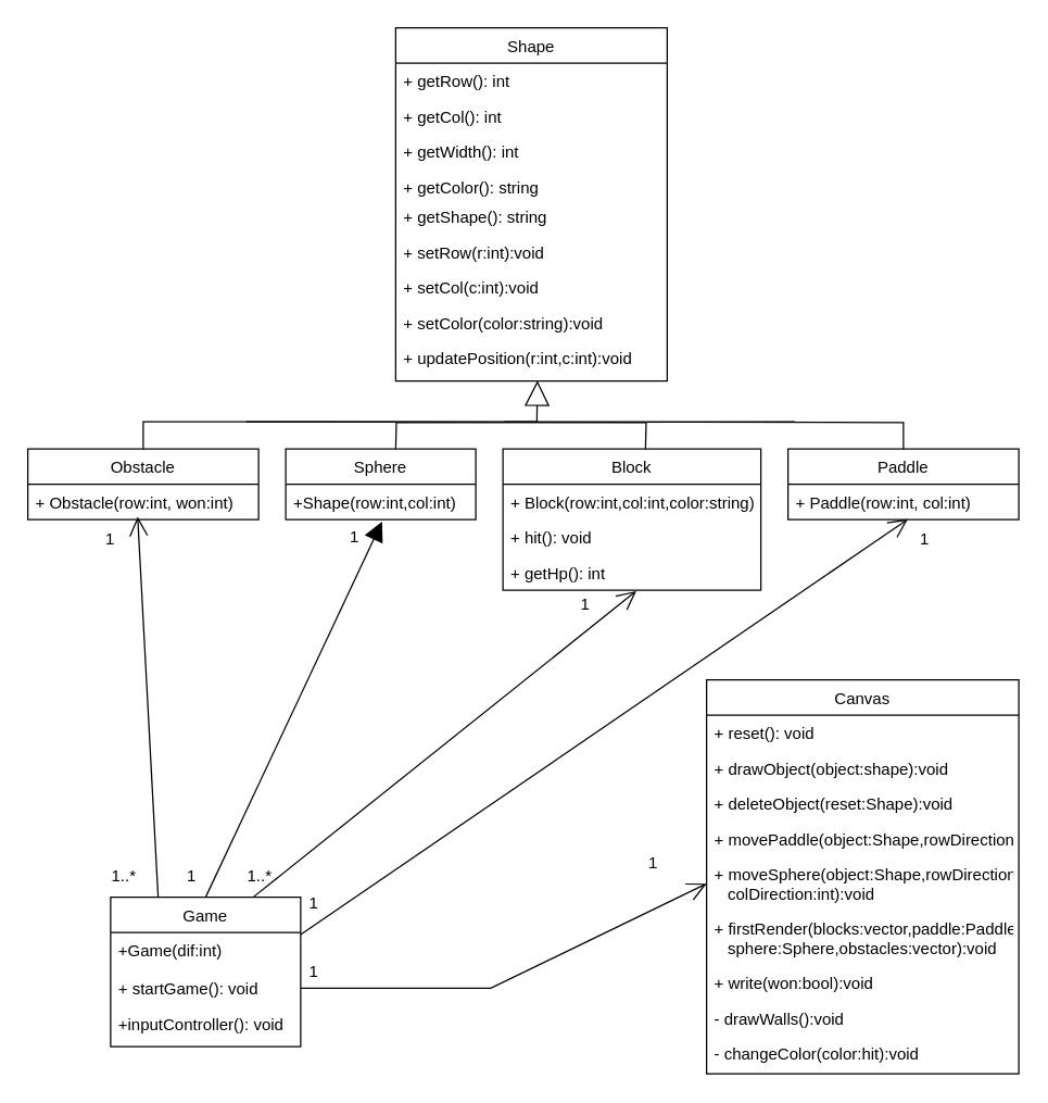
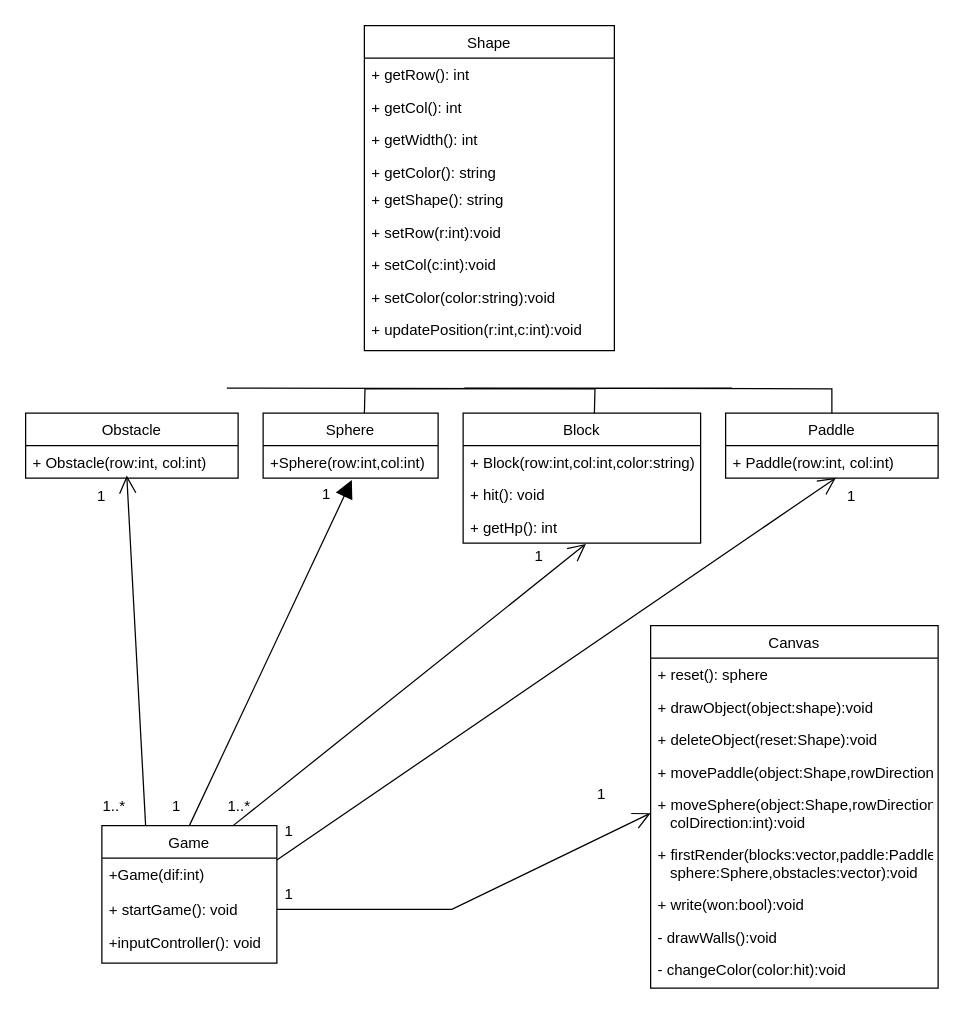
  <mxCell id="0" />
  <mxCell id="1" parent="0" />
  <mxCell id="2" value="Game" style="swimlane;fontStyle=0;childLayout=stackLayout;horizontal=1;startSize=26;fillColor=none;horizontalStack=0;resizeParent=1;resizeParentMax=0;resizeLast=0;collapsible=1;marginBottom=0;" parent="1" vertex="1"><mxGeometry x="81" y="660" width="140" height="110" as="geometry" /></mxCell>
  <mxCell id="3" value="+Game(dif:int)" style="text;strokeColor=none;fillColor=none;align=left;verticalAlign=top;spacingLeft=4;spacingRight=4;overflow=hidden;rotatable=0;points=[[0,0.5],[1,0.5]];portConstraint=eastwest;" parent="2" vertex="1"><mxGeometry y="26" width="140" height="28" as="geometry" /></mxCell>
  <mxCell id="4" value="+ startGame(): void" style="text;strokeColor=none;fillColor=none;align=left;verticalAlign=top;spacingLeft=4;spacingRight=4;overflow=hidden;rotatable=0;points=[[0,0.5],[1,0.5]];portConstraint=eastwest;" parent="2" vertex="1"><mxGeometry y="54" width="140" height="26" as="geometry" /></mxCell>
  <mxCell id="5" value="+inputController(): void" style="text;strokeColor=none;fillColor=none;align=left;verticalAlign=top;spacingLeft=4;spacingRight=4;overflow=hidden;rotatable=0;points=[[0,0.5],[1,0.5]];portConstraint=eastwest;" parent="2" vertex="1"><mxGeometry y="80" width="140" height="30" as="geometry" /></mxCell>
  <mxCell id="6" value="Sphere" style="swimlane;fontStyle=0;childLayout=stackLayout;horizontal=1;startSize=26;fillColor=none;horizontalStack=0;resizeParent=1;resizeParentMax=0;resizeLast=0;collapsible=1;marginBottom=0;" parent="1" vertex="1"><mxGeometry x="210" y="330" width="140" height="52" as="geometry" /></mxCell>
- <mxCell id="7" value="+Shape(row:int,col:int)" style="text;strokeColor=none;fillColor=none;align=left;verticalAlign=top;spacingLeft=4;spacingRight=4;overflow=hidden;rotatable=0;points=[[0,0.5],[1,0.5]];portConstraint=eastwest;" parent="6" vertex="1"><mxGeometry y="26" width="140" height="26" as="geometry" /></mxCell>
+ <mxCell id="7" value="+Sphere(row:int,col:int)" style="text;strokeColor=none;fillColor=none;align=left;verticalAlign=top;spacingLeft=4;spacingRight=4;overflow=hidden;rotatable=0;points=[[0,0.5],[1,0.5]];portConstraint=eastwest;" parent="6" vertex="1"><mxGeometry y="26" width="140" height="26" as="geometry" /></mxCell>
  <mxCell id="8" value="Block" style="swimlane;fontStyle=0;childLayout=stackLayout;horizontal=1;startSize=26;fillColor=none;horizontalStack=0;resizeParent=1;resizeParentMax=0;resizeLast=0;collapsible=1;marginBottom=0;" parent="1" vertex="1"><mxGeometry x="370" y="330" width="190" height="104" as="geometry" /></mxCell>
  <mxCell id="9" value="+ Block(row:int,col:int,color:string)" style="text;strokeColor=none;fillColor=none;align=left;verticalAlign=top;spacingLeft=4;spacingRight=4;overflow=hidden;rotatable=0;points=[[0,0.5],[1,0.5]];portConstraint=eastwest;" parent="8" vertex="1"><mxGeometry y="26" width="190" height="26" as="geometry" /></mxCell>
  <mxCell id="10" value="+ hit(): void" style="text;strokeColor=none;fillColor=none;align=left;verticalAlign=top;spacingLeft=4;spacingRight=4;overflow=hidden;rotatable=0;points=[[0,0.5],[1,0.5]];portConstraint=eastwest;" parent="8" vertex="1"><mxGeometry y="52" width="190" height="26" as="geometry" /></mxCell>
  <mxCell id="11" value="+ getHp(): int" style="text;strokeColor=none;fillColor=none;align=left;verticalAlign=top;spacingLeft=4;spacingRight=4;overflow=hidden;rotatable=0;points=[[0,0.5],[1,0.5]];portConstraint=eastwest;" parent="8" vertex="1"><mxGeometry y="78" width="190" height="26" as="geometry" /></mxCell>
  <mxCell id="12" value="Obstacle" style="swimlane;fontStyle=0;childLayout=stackLayout;horizontal=1;startSize=26;fillColor=none;horizontalStack=0;resizeParent=1;resizeParentMax=0;resizeLast=0;collapsible=1;marginBottom=0;" parent="1" vertex="1"><mxGeometry x="20" y="330" width="170" height="52" as="geometry" /></mxCell>
- <mxCell id="13" value="+ Obstacle(row:int, won:int)" style="text;strokeColor=none;fillColor=none;align=left;verticalAlign=top;spacingLeft=4;spacingRight=4;overflow=hidden;rotatable=0;points=[[0,0.5],[1,0.5]];portConstraint=eastwest;" parent="12" vertex="1"><mxGeometry y="26" width="170" height="26" as="geometry" /></mxCell>
+ <mxCell id="13" value="+ Obstacle(row:int, col:int)" style="text;strokeColor=none;fillColor=none;align=left;verticalAlign=top;spacingLeft=4;spacingRight=4;overflow=hidden;rotatable=0;points=[[0,0.5],[1,0.5]];portConstraint=eastwest;" parent="12" vertex="1"><mxGeometry y="26" width="170" height="26" as="geometry" /></mxCell>
  <mxCell id="14" value="Paddle" style="swimlane;fontStyle=0;childLayout=stackLayout;horizontal=1;startSize=26;fillColor=none;horizontalStack=0;resizeParent=1;resizeParentMax=0;resizeLast=0;collapsible=1;marginBottom=0;" parent="1" vertex="1"><mxGeometry x="580" y="330" width="170" height="52" as="geometry" /></mxCell>
  <mxCell id="15" value="+ Paddle(row:int, col:int)" style="text;strokeColor=none;fillColor=none;align=left;verticalAlign=top;spacingLeft=4;spacingRight=4;overflow=hidden;rotatable=0;points=[[0,0.5],[1,0.5]];portConstraint=eastwest;" parent="14" vertex="1"><mxGeometry y="26" width="170" height="26" as="geometry" /></mxCell>
  <mxCell id="16" value="Shape" style="swimlane;fontStyle=0;childLayout=stackLayout;horizontal=1;startSize=26;fillColor=none;horizontalStack=0;resizeParent=1;resizeParentMax=0;resizeLast=0;collapsible=1;marginBottom=0;" parent="1" vertex="1"><mxGeometry x="291" y="20" width="200" height="260" as="geometry" /></mxCell>
  <mxCell id="17" value="+ getRow(): int" style="text;strokeColor=none;fillColor=none;align=left;verticalAlign=top;spacingLeft=4;spacingRight=4;overflow=hidden;rotatable=0;points=[[0,0.5],[1,0.5]];portConstraint=eastwest;" parent="16" vertex="1"><mxGeometry y="26" width="200" height="26" as="geometry" /></mxCell>
  <mxCell id="18" value="+ getCol(): int" style="text;strokeColor=none;fillColor=none;align=left;verticalAlign=top;spacingLeft=4;spacingRight=4;overflow=hidden;rotatable=0;points=[[0,0.5],[1,0.5]];portConstraint=eastwest;" parent="16" vertex="1"><mxGeometry y="52" width="200" height="26" as="geometry" /></mxCell>
  <mxCell id="19" value="+ getWidth(): int" style="text;strokeColor=none;fillColor=none;align=left;verticalAlign=top;spacingLeft=4;spacingRight=4;overflow=hidden;rotatable=0;points=[[0,0.5],[1,0.5]];portConstraint=eastwest;" parent="16" vertex="1"><mxGeometry y="78" width="200" height="26" as="geometry" /></mxCell>
  <mxCell id="20" value="+ getColor(): string&#10;" style="text;strokeColor=none;fillColor=none;align=left;verticalAlign=top;spacingLeft=4;spacingRight=4;overflow=hidden;rotatable=0;points=[[0,0.5],[1,0.5]];portConstraint=eastwest;" parent="16" vertex="1"><mxGeometry y="104" width="200" height="22" as="geometry" /></mxCell>
  <mxCell id="21" value="+ getShape(): string" style="text;strokeColor=none;fillColor=none;align=left;verticalAlign=top;spacingLeft=4;spacingRight=4;overflow=hidden;rotatable=0;points=[[0,0.5],[1,0.5]];portConstraint=eastwest;" parent="16" vertex="1"><mxGeometry y="126" width="200" height="26" as="geometry" /></mxCell>
  <mxCell id="22" value="+ setRow(r:int):void" style="text;strokeColor=none;fillColor=none;align=left;verticalAlign=top;spacingLeft=4;spacingRight=4;overflow=hidden;rotatable=0;points=[[0,0.5],[1,0.5]];portConstraint=eastwest;" parent="16" vertex="1"><mxGeometry y="152" width="200" height="26" as="geometry" /></mxCell>
  <mxCell id="23" value="+ setCol(c:int):void" style="text;strokeColor=none;fillColor=none;align=left;verticalAlign=top;spacingLeft=4;spacingRight=4;overflow=hidden;rotatable=0;points=[[0,0.5],[1,0.5]];portConstraint=eastwest;" parent="16" vertex="1"><mxGeometry y="178" width="200" height="26" as="geometry" /></mxCell>
  <mxCell id="24" value="+ setColor(color:string):void" style="text;strokeColor=none;fillColor=none;align=left;verticalAlign=top;spacingLeft=4;spacingRight=4;overflow=hidden;rotatable=0;points=[[0,0.5],[1,0.5]];portConstraint=eastwest;" parent="16" vertex="1"><mxGeometry y="204" width="200" height="26" as="geometry" /></mxCell>
  <mxCell id="25" value="+ updatePosition(r:int,c:int):void" style="text;strokeColor=none;fillColor=none;align=left;verticalAlign=top;spacingLeft=4;spacingRight=4;overflow=hidden;rotatable=0;points=[[0,0.5],[1,0.5]];portConstraint=eastwest;" parent="16" vertex="1"><mxGeometry y="230" width="200" height="30" as="geometry" /></mxCell>
  <mxCell id="26" value="Canvas" style="swimlane;fontStyle=0;childLayout=stackLayout;horizontal=1;startSize=26;fillColor=none;horizontalStack=0;resizeParent=1;resizeParentMax=0;resizeLast=0;collapsible=1;marginBottom=0;" parent="1" vertex="1"><mxGeometry x="520" y="500" width="230" height="290" as="geometry" /></mxCell>
- <mxCell id="27" value="+ reset(): void" style="text;strokeColor=none;fillColor=none;align=left;verticalAlign=top;spacingLeft=4;spacingRight=4;overflow=hidden;rotatable=0;points=[[0,0.5],[1,0.5]];portConstraint=eastwest;" parent="26" vertex="1"><mxGeometry y="26" width="230" height="26" as="geometry" /></mxCell>
+ <mxCell id="27" value="+ reset(): sphere" style="text;strokeColor=none;fillColor=none;align=left;verticalAlign=top;spacingLeft=4;spacingRight=4;overflow=hidden;rotatable=0;points=[[0,0.5],[1,0.5]];portConstraint=eastwest;" parent="26" vertex="1"><mxGeometry y="26" width="230" height="26" as="geometry" /></mxCell>
  <mxCell id="28" value="+ drawObject(object:shape):void" style="text;strokeColor=none;fillColor=none;align=left;verticalAlign=top;spacingLeft=4;spacingRight=4;overflow=hidden;rotatable=0;points=[[0,0.5],[1,0.5]];portConstraint=eastwest;" parent="26" vertex="1"><mxGeometry y="52" width="230" height="26" as="geometry" /></mxCell>
  <mxCell id="29" value="+ deleteObject(reset:Shape):void" style="text;strokeColor=none;fillColor=none;align=left;verticalAlign=top;spacingLeft=4;spacingRight=4;overflow=hidden;rotatable=0;points=[[0,0.5],[1,0.5]];portConstraint=eastwest;" parent="26" vertex="1"><mxGeometry y="78" width="230" height="26" as="geometry" /></mxCell>
  <mxCell id="30" value="+ movePaddle(object:Shape,rowDirection:int):void" style="text;strokeColor=none;fillColor=none;align=left;verticalAlign=top;spacingLeft=4;spacingRight=4;overflow=hidden;rotatable=0;points=[[0,0.5],[1,0.5]];portConstraint=eastwest;" parent="26" vertex="1"><mxGeometry y="104" width="230" height="26" as="geometry" /></mxCell>
  <mxCell id="31" value="+ moveSphere(object:Shape,rowDirection:int,&#10;   colDirection:int):void" style="text;strokeColor=none;fillColor=none;align=left;verticalAlign=top;spacingLeft=4;spacingRight=4;overflow=hidden;rotatable=0;points=[[0,0.5],[1,0.5]];portConstraint=eastwest;" parent="26" vertex="1"><mxGeometry y="130" width="230" height="40" as="geometry" /></mxCell>
  <mxCell id="32" value="+ firstRender(blocks:vector,paddle:Paddle,&#10;   sphere:Sphere,obstacles:vector):void" style="text;strokeColor=none;fillColor=none;align=left;verticalAlign=top;spacingLeft=4;spacingRight=4;overflow=hidden;rotatable=0;points=[[0,0.5],[1,0.5]];portConstraint=eastwest;" parent="26" vertex="1"><mxGeometry y="170" width="230" height="40" as="geometry" /></mxCell>
  <mxCell id="33" value="+ write(won:bool):void" style="text;strokeColor=none;fillColor=none;align=left;verticalAlign=top;spacingLeft=4;spacingRight=4;overflow=hidden;rotatable=0;points=[[0,0.5],[1,0.5]];portConstraint=eastwest;" parent="26" vertex="1"><mxGeometry y="210" width="230" height="26" as="geometry" /></mxCell>
  <mxCell id="34" value="- drawWalls():void" style="text;strokeColor=none;fillColor=none;align=left;verticalAlign=top;spacingLeft=4;spacingRight=4;overflow=hidden;rotatable=0;points=[[0,0.5],[1,0.5]];portConstraint=eastwest;" parent="26" vertex="1"><mxGeometry y="236" width="230" height="26" as="geometry" /></mxCell>
  <mxCell id="35" value="- changeColor(color:hit):void" style="text;strokeColor=none;fillColor=none;align=left;verticalAlign=top;spacingLeft=4;spacingRight=4;overflow=hidden;rotatable=0;points=[[0,0.5],[1,0.5]];portConstraint=eastwest;" parent="26" vertex="1"><mxGeometry y="262" width="230" height="28" as="geometry" /></mxCell>
- <mxCell id="36" value="" style="endArrow=block;endSize=16;endFill=0;html=1;rounded=0;entryX=0.522;entryY=0.993;entryDx=0;entryDy=0;entryPerimeter=0;exitX=0.5;exitY=0;exitDx=0;exitDy=0;" parent="1" source="12" target="25" edge="1"><mxGeometry width="160" relative="1" as="geometry"><mxPoint x="241" y="500" as="sourcePoint" /><mxPoint x="191" y="470" as="targetPoint" /><Array as="points"><mxPoint x="105" y="310" /><mxPoint x="395" y="310" /></Array></mxGeometry></mxCell>
  <mxCell id="37" value="" style="endArrow=none;html=1;edgeStyle=orthogonalEdgeStyle;rounded=0;entryX=0.5;entryY=0;entryDx=0;entryDy=0;" parent="1" target="14" edge="1"><mxGeometry relative="1" as="geometry"><mxPoint x="371" y="310" as="sourcePoint" /><mxPoint x="231" y="490" as="targetPoint" /></mxGeometry></mxCell>
  <mxCell id="38" value="" style="endArrow=none;html=1;edgeStyle=orthogonalEdgeStyle;rounded=0;entryX=0.5;entryY=0;entryDx=0;entryDy=0;" parent="1" edge="1"><mxGeometry relative="1" as="geometry"><mxPoint x="181" y="310" as="sourcePoint" /><mxPoint x="475" y="330" as="targetPoint" /></mxGeometry></mxCell>
  <mxCell id="39" value="" style="endArrow=none;html=1;edgeStyle=orthogonalEdgeStyle;rounded=0;" parent="1" edge="1"><mxGeometry relative="1" as="geometry"><mxPoint x="585" y="310" as="sourcePoint" /><mxPoint x="291" y="330" as="targetPoint" /></mxGeometry></mxCell>
  <mxCell id="40" value="" style="endArrow=open;endFill=1;endSize=12;html=1;rounded=0;exitX=1;exitY=0.5;exitDx=0;exitDy=0;entryX=0;entryY=0.5;entryDx=0;entryDy=0;" parent="1" source="4" target="31" edge="1"><mxGeometry width="160" relative="1" as="geometry"><mxPoint x="331" y="770" as="sourcePoint" /><mxPoint x="491" y="770" as="targetPoint" /><Array as="points"><mxPoint x="361" y="727" /></Array></mxGeometry></mxCell>
  <mxCell id="41" value="1" style="text;html=1;strokeColor=none;fillColor=none;align=center;verticalAlign=middle;whiteSpace=wrap;rounded=0;" parent="1" vertex="1"><mxGeometry x="201" y="700" width="60" height="30" as="geometry" /></mxCell>
  <mxCell id="42" value="1" style="text;html=1;strokeColor=none;fillColor=none;align=center;verticalAlign=middle;whiteSpace=wrap;rounded=0;" parent="1" vertex="1"><mxGeometry x="451" y="620" width="60" height="30" as="geometry" /></mxCell>
  <mxCell id="43" value="" style="endArrow=open;endFill=1;endSize=12;html=1;rounded=0;exitX=0.25;exitY=0;exitDx=0;exitDy=0;entryX=0.476;entryY=0.923;entryDx=0;entryDy=0;entryPerimeter=0;" parent="1" source="2" target="13" edge="1"><mxGeometry width="160" relative="1" as="geometry"><mxPoint x="151" y="570" as="sourcePoint" /><mxPoint x="311" y="570" as="targetPoint" /></mxGeometry></mxCell>
  <mxCell id="44" value="" style="endArrow=block;endFill=1;endSize=12;html=1;rounded=0;entryX=0.507;entryY=1.054;entryDx=0;entryDy=0;entryPerimeter=0;exitX=0.5;exitY=0;exitDx=0;exitDy=0;" parent="1" source="2" target="7" edge="1"><mxGeometry width="160" relative="1" as="geometry"><mxPoint x="241" y="550" as="sourcePoint" /><mxPoint x="401" y="550" as="targetPoint" /></mxGeometry></mxCell>
  <mxCell id="45" value="" style="endArrow=open;endFill=1;endSize=12;html=1;rounded=0;exitX=0.75;exitY=0;exitDx=0;exitDy=0;entryX=0.517;entryY=1.023;entryDx=0;entryDy=0;entryPerimeter=0;" parent="1" source="2" target="11" edge="1"><mxGeometry width="160" relative="1" as="geometry"><mxPoint x="291" y="570" as="sourcePoint" /><mxPoint x="451" y="570" as="targetPoint" /></mxGeometry></mxCell>
  <mxCell id="46" value="" style="endArrow=open;endFill=1;endSize=12;html=1;rounded=0;entryX=0.519;entryY=0.992;entryDx=0;entryDy=0;entryPerimeter=0;exitX=1;exitY=0.25;exitDx=0;exitDy=0;" parent="1" source="2" target="15" edge="1"><mxGeometry width="160" relative="1" as="geometry"><mxPoint x="271" y="650" as="sourcePoint" /><mxPoint x="431" y="650" as="targetPoint" /></mxGeometry></mxCell>
  <mxCell id="47" value="1" style="text;html=1;strokeColor=none;fillColor=none;align=center;verticalAlign=middle;whiteSpace=wrap;rounded=0;" parent="1" vertex="1"><mxGeometry x="651" y="382" width="60" height="30" as="geometry" /></mxCell>
  <mxCell id="48" value="1" style="text;html=1;strokeColor=none;fillColor=none;align=center;verticalAlign=middle;whiteSpace=wrap;rounded=0;" parent="1" vertex="1"><mxGeometry x="201" y="650" width="60" height="30" as="geometry" /></mxCell>
  <mxCell id="49" value="1" style="text;html=1;strokeColor=none;fillColor=none;align=center;verticalAlign=middle;whiteSpace=wrap;rounded=0;" parent="1" vertex="1"><mxGeometry x="231" y="380" width="60" height="30" as="geometry" /></mxCell>
  <mxCell id="50" value="1" style="text;html=1;strokeColor=none;fillColor=none;align=center;verticalAlign=middle;whiteSpace=wrap;rounded=0;" parent="1" vertex="1"><mxGeometry x="111" y="630" width="60" height="30" as="geometry" /></mxCell>
  <mxCell id="51" value="1" style="text;html=1;strokeColor=none;fillColor=none;align=center;verticalAlign=middle;whiteSpace=wrap;rounded=0;" parent="1" vertex="1"><mxGeometry x="51" y="382" width="60" height="30" as="geometry" /></mxCell>
  <mxCell id="52" value="1" style="text;html=1;strokeColor=none;fillColor=none;align=center;verticalAlign=middle;whiteSpace=wrap;rounded=0;" parent="1" vertex="1"><mxGeometry x="401" y="430" width="60" height="30" as="geometry" /></mxCell>
  <mxCell id="53" value="1..*" style="text;html=1;strokeColor=none;fillColor=none;align=center;verticalAlign=middle;whiteSpace=wrap;rounded=0;" parent="1" vertex="1"><mxGeometry x="61" y="630" width="60" height="30" as="geometry" /></mxCell>
  <mxCell id="54" value="1..*" style="text;html=1;strokeColor=none;fillColor=none;align=center;verticalAlign=middle;whiteSpace=wrap;rounded=0;" parent="1" vertex="1"><mxGeometry x="161" y="630" width="60" height="30" as="geometry" /></mxCell>
